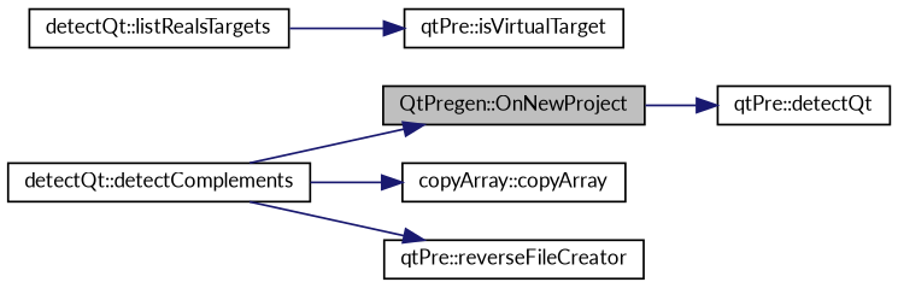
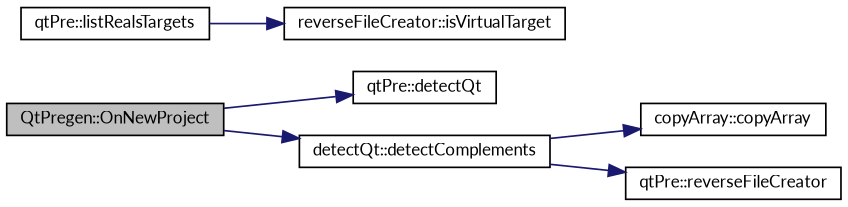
  digraph {
    fontname=Lato
    rankdir=LR
    node [color=black fillcolor=white fontname=Lato fontsize=10 shape=record style=filled]
    edge [color=midnightblue fontname=Lato fontsize=10 labelfontname=Helvetica labelfontsize=10 style=solid]
    n1 [fillcolor=grey75 fontcolor=black height=0.2 label="QtPregen::OnNewProject" width=0.4]
    n2 [height=0.2 label="qtPre::detectQt" width=0.4]
    n3 [height=0.2 label="detectQt::detectComplements" width=0.4]
    n4 [height=0.2 label="copyArray::copyArray" width=0.4]
    n5 [height=0.2 label="qtPre::reverseFileCreator" width=0.4]
-   n6 [height=0.2 label="detectQt::listRealsTargets" width=0.4]
-   n7 [height=0.2 label="qtPre::isVirtualTarget" width=0.4]
+   n6 [height=0.2 label="qtPre::listRealsTargets" width=0.4]
+   n7 [height=0.2 label="reverseFileCreator::isVirtualTarget" width=0.4]
    n1 -> n2
-   n3 -> n1
+   n1 -> n3
    n3 -> n4
    n3 -> n5
    n6 -> n7
  }
